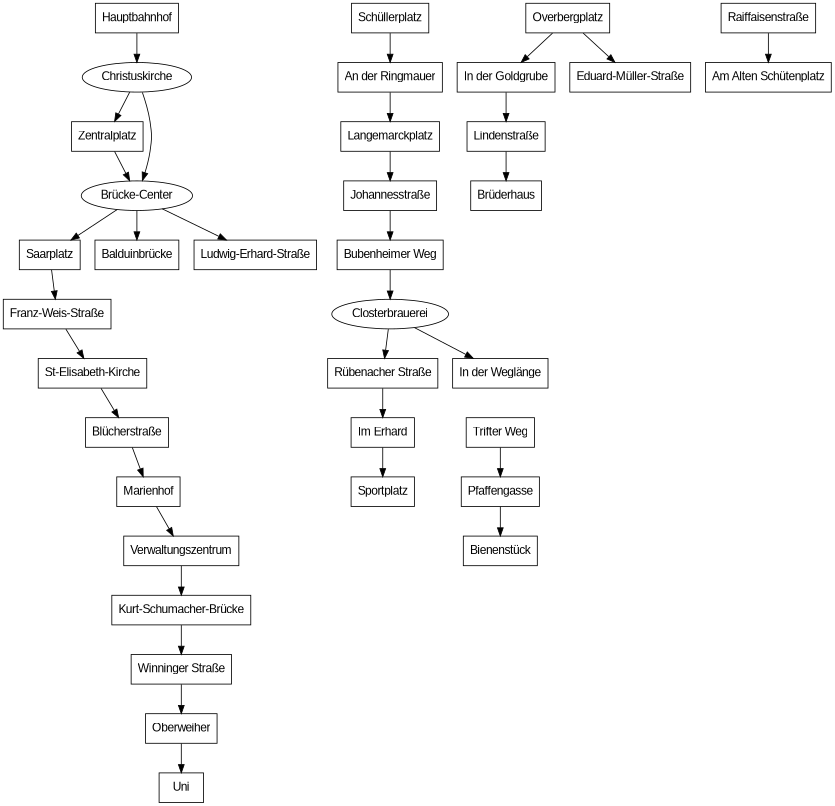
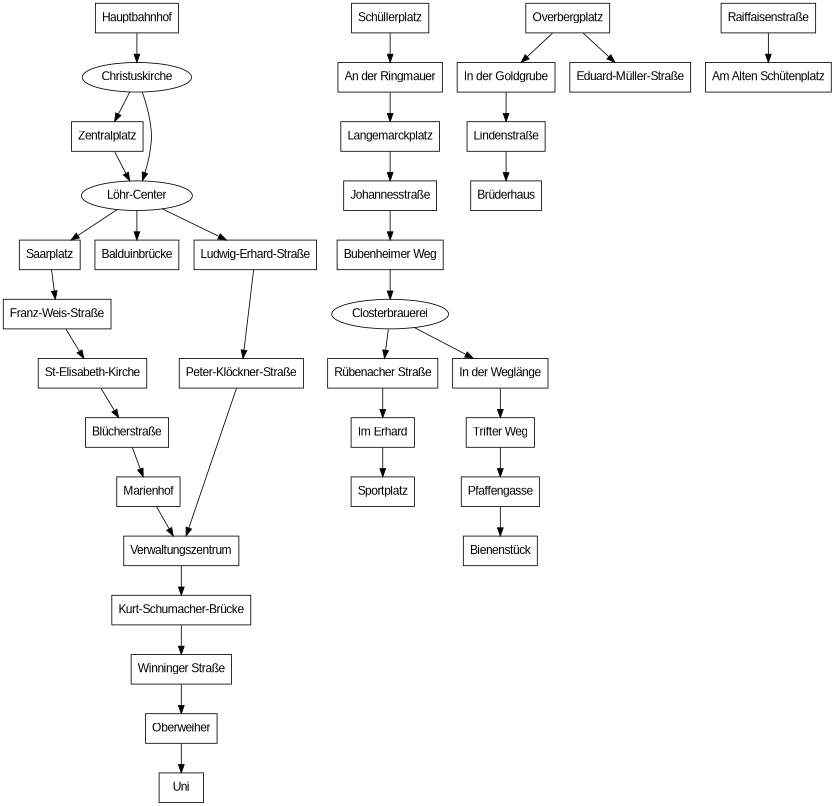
  digraph {
    fontname="Liberation Sans"
    node [fontname="Liberation Sans" shape=box]
    edge [fontname="Liberation Sans"]
+   "Peter-Kl&ouml;ckner-Stra&szlig;e"
    Verwaltungszentrum
    "Kurt-Schumacher-Br&uuml;cke"
    "Winninger Stra&szlig;e"
    Langemarckplatz
    "Johannesstra&szlig;e"
    "Bubenheimer Weg"
    Closterbrauerei [shape=ellipse]
    n9 [label="Im Erhard"]
    "R&uuml;benacher Stra&szlig;e"
    Sportplatz
    "In der Goldgrube"
    "Lindenstra&szlig;e"
    "Br&uuml;derhaus"
    "Bl&uuml;cherstra&szlig;e"
    Marienhof
    Oberweiher
    Uni
    "In der Wegl&auml;nge"
    "Trifter Weg"
    "Sch&uuml;llerplatz"
    "An der Ringmauer"
    Saarplatz
    "Franz-Weis-Stra&szlig;e"
    "St-Elisabeth-Kirche"
    "Raiffaisenstra&szlig;e"
    "Am Alten Sch&uuml;tenplatz"
    Christuskirche [shape=ellipse]
    Zentralplatz
-   "L&ouml;hr-Center" [shape=ellipse label="Brücke-Center"]
+   "L&ouml;hr-Center" [shape=ellipse]
    Pfaffengasse
    "Bienenst&uuml;ck"
    Hauptbahnhof
    "Balduinbr&uuml;cke"
    "Ludwig-Erhard-Stra&szlig;e"
    Overbergplatz
    "Eduard-M&uuml;ller-Stra&szlig;e"
+   "Peter-Kl&ouml;ckner-Stra&szlig;e" -> Verwaltungszentrum
    Verwaltungszentrum -> "Kurt-Schumacher-Br&uuml;cke"
    "Kurt-Schumacher-Br&uuml;cke" -> "Winninger Stra&szlig;e"
    "Winninger Stra&szlig;e" -> Oberweiher
    Langemarckplatz -> "Johannesstra&szlig;e"
    "Johannesstra&szlig;e" -> "Bubenheimer Weg"
    "Bubenheimer Weg" -> Closterbrauerei
    Closterbrauerei -> "R&uuml;benacher Stra&szlig;e"
    Closterbrauerei -> "In der Wegl&auml;nge"
    n9 -> Sportplatz
    "R&uuml;benacher Stra&szlig;e" -> n9
    "In der Goldgrube" -> "Lindenstra&szlig;e"
    "Lindenstra&szlig;e" -> "Br&uuml;derhaus"
    "Bl&uuml;cherstra&szlig;e" -> Marienhof
    Marienhof -> Verwaltungszentrum
    Oberweiher -> Uni
+   "In der Wegl&auml;nge" -> "Trifter Weg"
    "Trifter Weg" -> Pfaffengasse
    "Sch&uuml;llerplatz" -> "An der Ringmauer"
    "An der Ringmauer" -> Langemarckplatz
    Saarplatz -> "Franz-Weis-Stra&szlig;e"
    "Franz-Weis-Stra&szlig;e" -> "St-Elisabeth-Kirche"
    "St-Elisabeth-Kirche" -> "Bl&uuml;cherstra&szlig;e"
    "Raiffaisenstra&szlig;e" -> "Am Alten Sch&uuml;tenplatz"
    Christuskirche -> Zentralplatz
    Christuskirche -> "L&ouml;hr-Center"
    Zentralplatz -> "L&ouml;hr-Center"
    "L&ouml;hr-Center" -> Saarplatz
    "L&ouml;hr-Center" -> "Balduinbr&uuml;cke"
    "L&ouml;hr-Center" -> "Ludwig-Erhard-Stra&szlig;e"
    Pfaffengasse -> "Bienenst&uuml;ck"
    Hauptbahnhof -> Christuskirche
+   "Ludwig-Erhard-Stra&szlig;e" -> "Peter-Kl&ouml;ckner-Stra&szlig;e"
    Overbergplatz -> "In der Goldgrube"
    Overbergplatz -> "Eduard-M&uuml;ller-Stra&szlig;e"
  }
